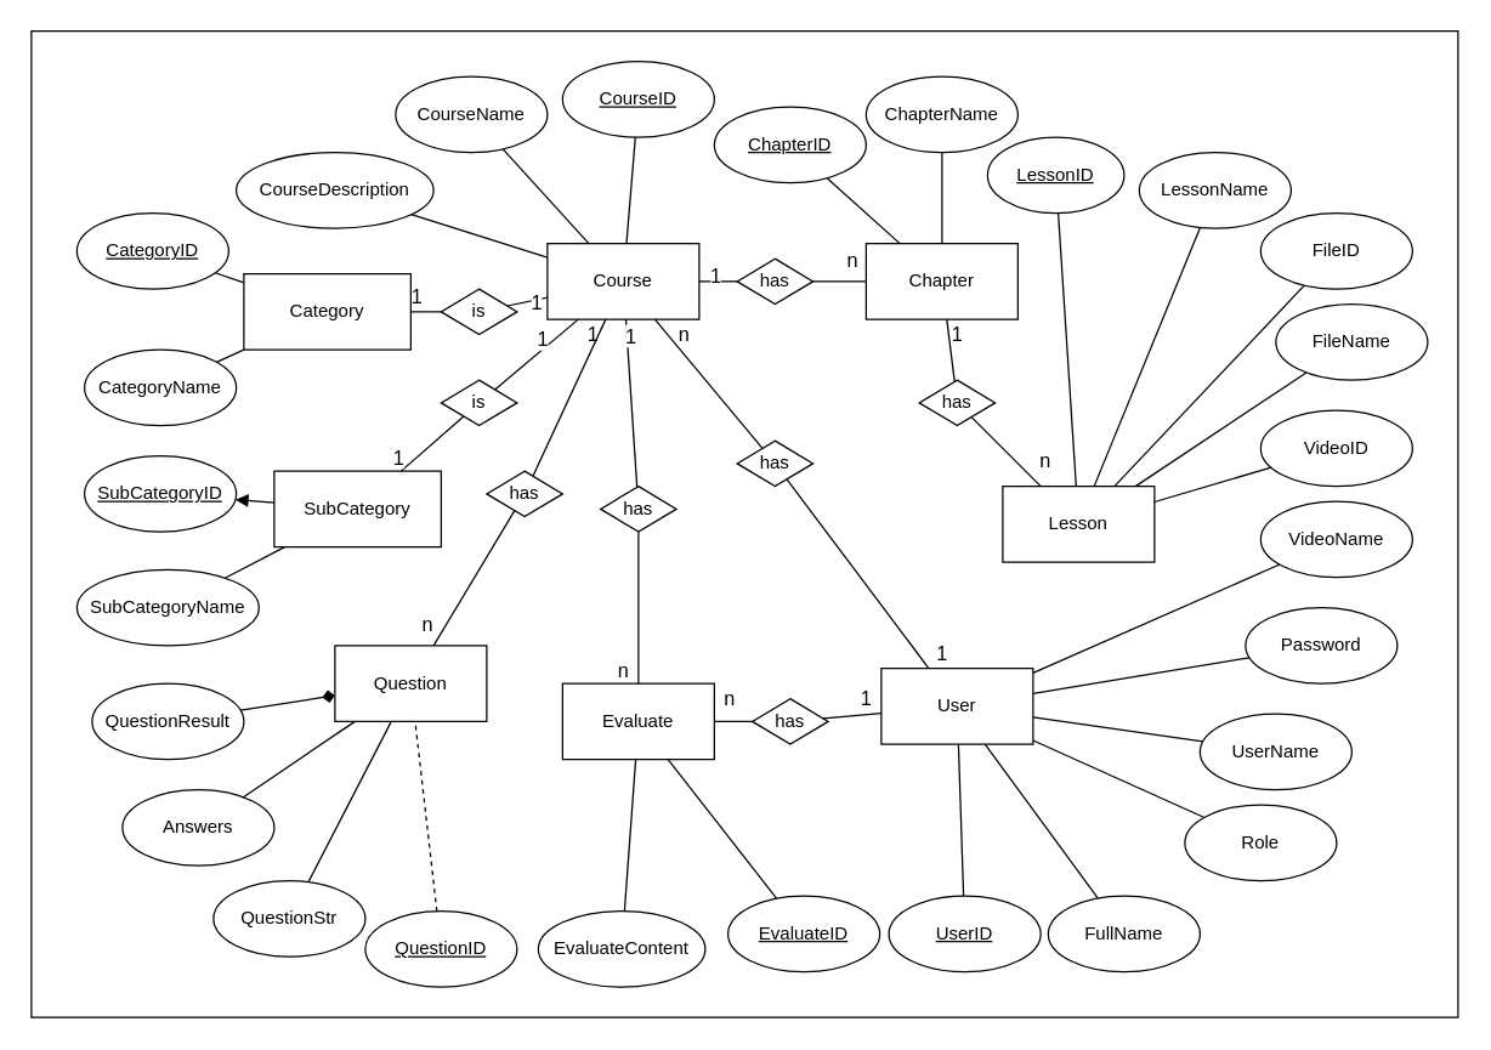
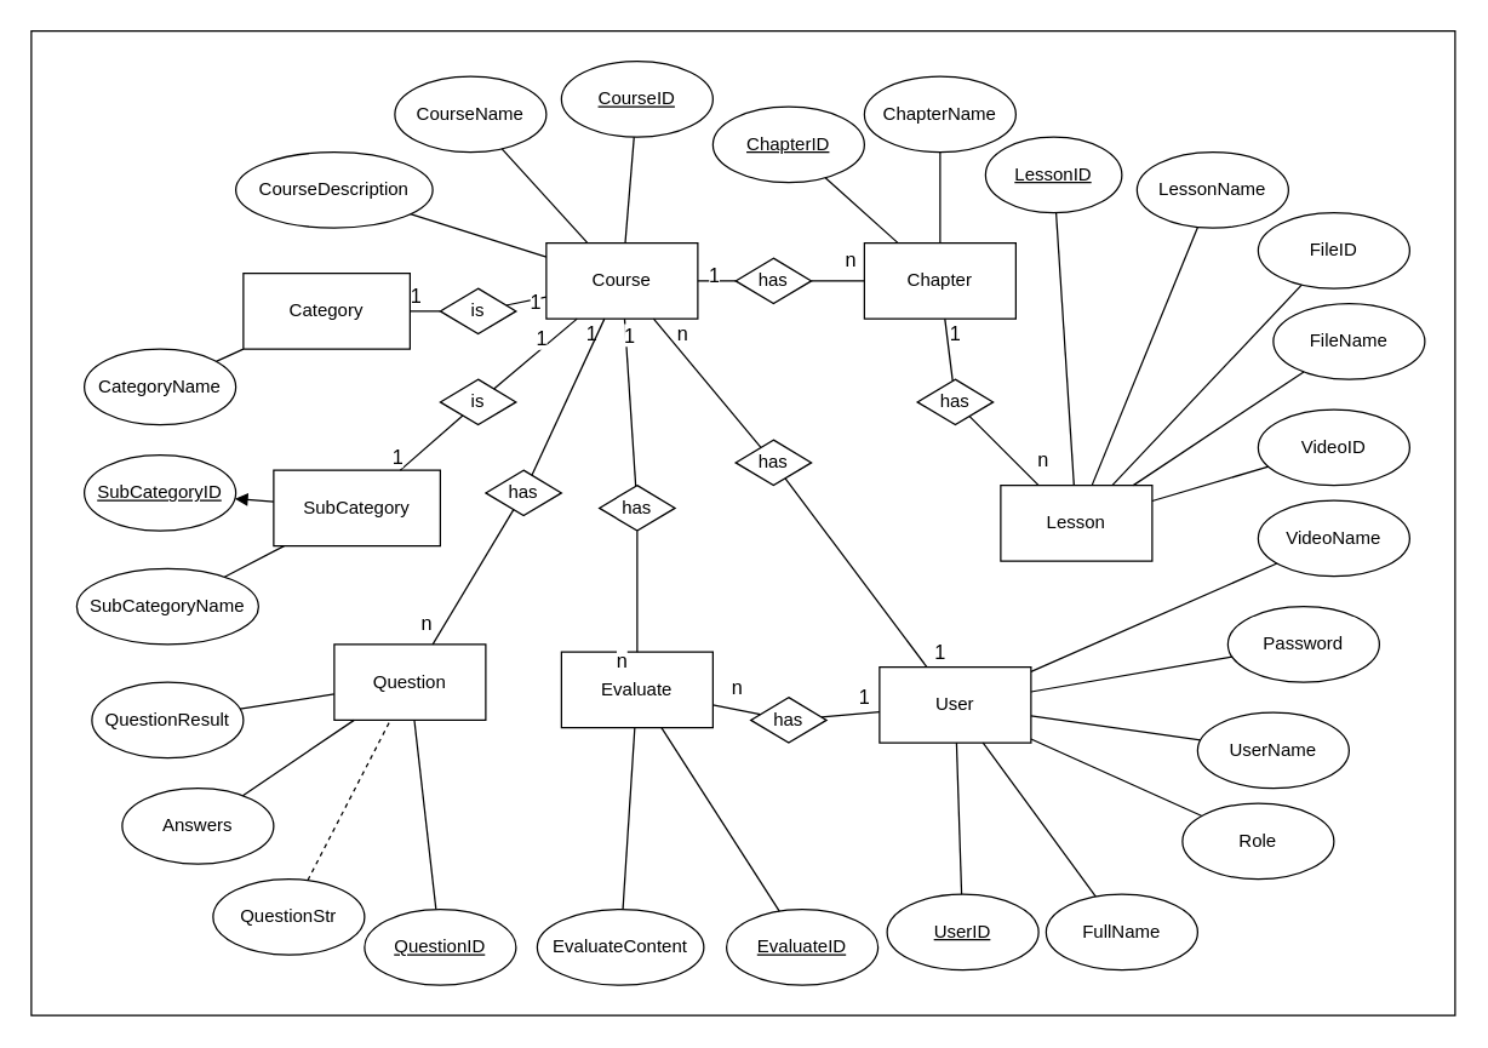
  <mxCell id="0" />
  <mxCell id="1" parent="0" />
  <mxCell id="2" value="" style="rounded=0;whiteSpace=wrap;html=1;" vertex="1" parent="1"><mxGeometry x="20" y="20" width="940" height="650" as="geometry" /></mxCell>
  <mxCell id="3" value="Course" style="rounded=0;whiteSpace=wrap;html=1;" vertex="1" parent="1"><mxGeometry x="360" y="160" width="100" height="50" as="geometry" /></mxCell>
  <mxCell id="4" value="&lt;u&gt;CourseID&lt;/u&gt;" style="ellipse;whiteSpace=wrap;html=1;" vertex="1" parent="1"><mxGeometry x="370" y="40" width="100" height="50" as="geometry" /></mxCell>
  <mxCell id="5" value="" style="endArrow=none;html=1;rounded=0;targetPerimeterSpacing=0;" edge="1" parent="1" source="3" target="4"><mxGeometry width="50" height="50" relative="1" as="geometry"><mxPoint x="540" y="320" as="sourcePoint" /><mxPoint x="590" y="270" as="targetPoint" /></mxGeometry></mxCell>
  <mxCell id="6" value="CourseName" style="ellipse;whiteSpace=wrap;html=1;" vertex="1" parent="1"><mxGeometry x="260" y="50" width="100" height="50" as="geometry" /></mxCell>
  <mxCell id="7" value="CourseDescription" style="ellipse;whiteSpace=wrap;html=1;" vertex="1" parent="1"><mxGeometry x="155" y="100" width="130" height="50" as="geometry" /></mxCell>
  <mxCell id="8" value="" style="endArrow=none;html=1;rounded=0;" edge="1" parent="1" source="3" target="6"><mxGeometry width="50" height="50" relative="1" as="geometry"><mxPoint x="428" y="210" as="sourcePoint" /><mxPoint x="422" y="140" as="targetPoint" /></mxGeometry></mxCell>
  <mxCell id="9" value="" style="endArrow=none;html=1;rounded=0;" edge="1" parent="1" source="3" target="7"><mxGeometry width="50" height="50" relative="1" as="geometry"><mxPoint x="438" y="220" as="sourcePoint" /><mxPoint x="432" y="150" as="targetPoint" /></mxGeometry></mxCell>
  <mxCell id="10" value="Category" style="rounded=0;whiteSpace=wrap;html=1;" vertex="1" parent="1"><mxGeometry x="160" y="180" width="110" height="50" as="geometry" /></mxCell>
- <mxCell id="11" value="&lt;u&gt;CategoryID&lt;/u&gt;" style="ellipse;whiteSpace=wrap;html=1;" vertex="1" parent="1"><mxGeometry x="50" y="140" width="100" height="50" as="geometry" /></mxCell>
  <mxCell id="12" value="CategoryName" style="ellipse;whiteSpace=wrap;html=1;" vertex="1" parent="1"><mxGeometry x="55" y="230" width="100" height="50" as="geometry" /></mxCell>
- <mxCell id="13" value="" style="endArrow=none;html=1;rounded=0;targetPerimeterSpacing=0;" edge="1" parent="1" source="10" target="11"><mxGeometry width="50" height="50" relative="1" as="geometry"><mxPoint x="420" y="210" as="sourcePoint" /><mxPoint x="420" y="140" as="targetPoint" /></mxGeometry></mxCell>
  <mxCell id="14" value="" style="endArrow=none;html=1;rounded=0;targetPerimeterSpacing=0;" edge="1" parent="1" source="10" target="12"><mxGeometry width="50" height="50" relative="1" as="geometry"><mxPoint x="430" y="220" as="sourcePoint" /><mxPoint x="430" y="150" as="targetPoint" /></mxGeometry></mxCell>
  <mxCell id="15" value="SubCategory" style="rounded=0;whiteSpace=wrap;html=1;" vertex="1" parent="1"><mxGeometry x="180" y="310" width="110" height="50" as="geometry" /></mxCell>
  <mxCell id="16" value="&lt;u&gt;SubCategoryID&lt;/u&gt;" style="ellipse;whiteSpace=wrap;html=1;" vertex="1" parent="1"><mxGeometry x="55" y="300" width="100" height="50" as="geometry" /></mxCell>
  <mxCell id="17" value="SubCategoryName" style="ellipse;whiteSpace=wrap;html=1;" vertex="1" parent="1"><mxGeometry x="50" y="375" width="120" height="50" as="geometry" /></mxCell>
  <mxCell id="18" value="" style="endArrow=block;html=1;rounded=0;targetPerimeterSpacing=0;" edge="1" parent="1" source="15" target="16"><mxGeometry width="50" height="50" relative="1" as="geometry"><mxPoint x="460" y="410" as="sourcePoint" /><mxPoint x="460" y="340" as="targetPoint" /></mxGeometry></mxCell>
  <mxCell id="19" value="" style="endArrow=none;html=1;rounded=0;targetPerimeterSpacing=0;" edge="1" parent="1" source="15" target="17"><mxGeometry width="50" height="50" relative="1" as="geometry"><mxPoint x="470" y="420" as="sourcePoint" /><mxPoint x="470" y="350" as="targetPoint" /></mxGeometry></mxCell>
  <mxCell id="20" value="is" style="rhombus;whiteSpace=wrap;html=1;" vertex="1" parent="1"><mxGeometry x="290" y="190" width="50" height="30" as="geometry" /></mxCell>
  <mxCell id="21" value="1" style="endArrow=none;html=1;rounded=0;targetPerimeterSpacing=0;fontSize=13;" edge="1" parent="1" source="3" target="20"><mxGeometry x="-0.382" y="2" width="50" height="50" relative="1" as="geometry"><mxPoint x="540" y="320" as="sourcePoint" /><mxPoint x="590" y="270" as="targetPoint" /><mxPoint as="offset" /></mxGeometry></mxCell>
  <mxCell id="22" value="1" style="endArrow=none;html=1;rounded=0;targetPerimeterSpacing=0;fontSize=13;" edge="1" parent="1" source="20" target="10"><mxGeometry x="0.62" y="-10" width="50" height="50" relative="1" as="geometry"><mxPoint x="540" y="320" as="sourcePoint" /><mxPoint x="590" y="270" as="targetPoint" /><mxPoint as="offset" /></mxGeometry></mxCell>
  <mxCell id="23" value="is" style="rhombus;whiteSpace=wrap;html=1;" vertex="1" parent="1"><mxGeometry x="290" y="250" width="50" height="30" as="geometry" /></mxCell>
  <mxCell id="24" value="1" style="endArrow=none;html=1;rounded=0;targetPerimeterSpacing=0;fontSize=13;" edge="1" parent="1" source="3" target="23"><mxGeometry x="-1" y="14" width="50" height="50" relative="1" as="geometry"><mxPoint x="470" y="235" as="sourcePoint" /><mxPoint x="514" y="235" as="targetPoint" /><mxPoint x="1" y="-1" as="offset" /></mxGeometry></mxCell>
  <mxCell id="25" value="1" style="endArrow=none;html=1;rounded=0;targetPerimeterSpacing=0;fontSize=13;" edge="1" parent="1" source="15" target="23"><mxGeometry x="-0.812" y="8" width="50" height="50" relative="1" as="geometry"><mxPoint x="480" y="245" as="sourcePoint" /><mxPoint x="524" y="245" as="targetPoint" /><mxPoint as="offset" /></mxGeometry></mxCell>
  <mxCell id="26" value="Lesson" style="rounded=0;whiteSpace=wrap;html=1;" vertex="1" parent="1"><mxGeometry x="660" y="320" width="100" height="50" as="geometry" /></mxCell>
  <mxCell id="27" value="Chapter" style="rounded=0;whiteSpace=wrap;html=1;" vertex="1" parent="1"><mxGeometry x="570" y="160" width="100" height="50" as="geometry" /></mxCell>
  <mxCell id="28" value="Question" style="rounded=0;whiteSpace=wrap;html=1;" vertex="1" parent="1"><mxGeometry x="220" y="425" width="100" height="50" as="geometry" /></mxCell>
- <mxCell id="29" value="Evaluate" style="rounded=0;whiteSpace=wrap;html=1;" vertex="1" parent="1"><mxGeometry x="370" y="450" width="100" height="50" as="geometry" /></mxCell>
+ <mxCell id="29" value="Evaluate" style="rounded=0;whiteSpace=wrap;html=1;" vertex="1" parent="1"><mxGeometry x="370" y="430" width="100" height="50" as="geometry" /></mxCell>
  <mxCell id="30" value="User" style="rounded=0;whiteSpace=wrap;html=1;" vertex="1" parent="1"><mxGeometry x="580" y="440" width="100" height="50" as="geometry" /></mxCell>
  <mxCell id="31" value="&lt;u&gt;UserID&lt;/u&gt;" style="ellipse;whiteSpace=wrap;html=1;" vertex="1" parent="1"><mxGeometry x="585" y="590" width="100" height="50" as="geometry" /></mxCell>
  <mxCell id="32" value="UserName" style="ellipse;whiteSpace=wrap;html=1;" vertex="1" parent="1"><mxGeometry x="790" y="470" width="100" height="50" as="geometry" /></mxCell>
- <mxCell id="33" value="Password" style="ellipse;whiteSpace=wrap;html=1;" vertex="1" parent="1"><mxGeometry x="820" y="400" width="100" height="50" as="geometry" /></mxCell>
+ <mxCell id="33" value="Password" style="ellipse;whiteSpace=wrap;html=1;" vertex="1" parent="1"><mxGeometry x="810" y="400" width="100" height="50" as="geometry" /></mxCell>
  <mxCell id="34" value="" style="endArrow=none;html=1;rounded=0;targetPerimeterSpacing=0;" edge="1" parent="1" source="30" target="31"><mxGeometry width="50" height="50" relative="1" as="geometry"><mxPoint x="540" y="320" as="sourcePoint" /><mxPoint x="590" y="270" as="targetPoint" /></mxGeometry></mxCell>
  <mxCell id="35" value="" style="endArrow=none;html=1;rounded=0;targetPerimeterSpacing=0;" edge="1" parent="1" source="30" target="85"><mxGeometry width="50" height="50" relative="1" as="geometry"><mxPoint x="645" y="210" as="sourcePoint" /><mxPoint x="592" y="157" as="targetPoint" /></mxGeometry></mxCell>
  <mxCell id="36" value="" style="endArrow=none;html=1;rounded=0;targetPerimeterSpacing=0;" edge="1" parent="1" source="30" target="86"><mxGeometry width="50" height="50" relative="1" as="geometry"><mxPoint x="655" y="220" as="sourcePoint" /><mxPoint x="602" y="167" as="targetPoint" /></mxGeometry></mxCell>
  <mxCell id="37" value="" style="endArrow=none;html=1;rounded=0;targetPerimeterSpacing=0;" edge="1" parent="1" source="30" target="32"><mxGeometry width="50" height="50" relative="1" as="geometry"><mxPoint x="720" y="210" as="sourcePoint" /><mxPoint x="755" y="193" as="targetPoint" /></mxGeometry></mxCell>
  <mxCell id="38" value="" style="endArrow=none;html=1;rounded=0;targetPerimeterSpacing=0;" edge="1" parent="1" source="30" target="33"><mxGeometry width="50" height="50" relative="1" as="geometry"><mxPoint x="720" y="238" as="sourcePoint" /><mxPoint x="790" y="242" as="targetPoint" /></mxGeometry></mxCell>
  <mxCell id="39" value="&lt;u&gt;LessonID&lt;/u&gt;" style="ellipse;whiteSpace=wrap;html=1;" vertex="1" parent="1"><mxGeometry x="650" y="90" width="90" height="50" as="geometry" /></mxCell>
  <mxCell id="40" value="LessonName" style="ellipse;whiteSpace=wrap;html=1;" vertex="1" parent="1"><mxGeometry x="750" y="100" width="100" height="50" as="geometry" /></mxCell>
  <mxCell id="41" value="&lt;u&gt;ChapterID&lt;/u&gt;" style="ellipse;whiteSpace=wrap;html=1;" vertex="1" parent="1"><mxGeometry x="470" y="70" width="100" height="50" as="geometry" /></mxCell>
  <mxCell id="42" value="ChapterName" style="ellipse;whiteSpace=wrap;html=1;" vertex="1" parent="1"><mxGeometry x="570" y="50" width="100" height="50" as="geometry" /></mxCell>
  <mxCell id="43" value="" style="endArrow=none;html=1;rounded=0;targetPerimeterSpacing=0;" edge="1" parent="1" source="41" target="27"><mxGeometry width="50" height="50" relative="1" as="geometry"><mxPoint x="540" y="320" as="sourcePoint" /><mxPoint x="590" y="270" as="targetPoint" /></mxGeometry></mxCell>
  <mxCell id="44" value="" style="endArrow=none;html=1;rounded=0;targetPerimeterSpacing=0;" edge="1" parent="1" source="42" target="27"><mxGeometry width="50" height="50" relative="1" as="geometry"><mxPoint x="760" y="392" as="sourcePoint" /><mxPoint x="710" y="388" as="targetPoint" /></mxGeometry></mxCell>
  <mxCell id="45" value="" style="endArrow=none;html=1;rounded=0;targetPerimeterSpacing=0;" edge="1" parent="1" source="39" target="26"><mxGeometry width="50" height="50" relative="1" as="geometry"><mxPoint x="802" y="449" as="sourcePoint" /><mxPoint x="710" y="407" as="targetPoint" /></mxGeometry></mxCell>
  <mxCell id="46" value="" style="endArrow=none;html=1;rounded=0;targetPerimeterSpacing=0;" edge="1" parent="1" source="40" target="26"><mxGeometry width="50" height="50" relative="1" as="geometry"><mxPoint x="724" y="515" as="sourcePoint" /><mxPoint x="680" y="506" as="targetPoint" /></mxGeometry></mxCell>
  <mxCell id="47" value="FileName" style="ellipse;whiteSpace=wrap;html=1;" vertex="1" parent="1"><mxGeometry x="840" y="200" width="100" height="50" as="geometry" /></mxCell>
  <mxCell id="48" value="VideoName" style="ellipse;whiteSpace=wrap;html=1;" vertex="1" parent="1"><mxGeometry x="830" y="330" width="100" height="50" as="geometry" /></mxCell>
  <mxCell id="49" value="FileID" style="ellipse;whiteSpace=wrap;html=1;" vertex="1" parent="1"><mxGeometry x="830" y="140" width="100" height="50" as="geometry" /></mxCell>
  <mxCell id="50" value="VideoID" style="ellipse;whiteSpace=wrap;html=1;" vertex="1" parent="1"><mxGeometry x="830" y="270" width="100" height="50" as="geometry" /></mxCell>
  <mxCell id="51" value="" style="endArrow=none;html=1;rounded=0;targetPerimeterSpacing=0;" edge="1" parent="1" source="49" target="26"><mxGeometry width="50" height="50" relative="1" as="geometry"><mxPoint x="851" y="511" as="sourcePoint" /><mxPoint x="680" y="499" as="targetPoint" /></mxGeometry></mxCell>
  <mxCell id="52" value="&lt;u&gt;QuestionID&lt;/u&gt;" style="ellipse;whiteSpace=wrap;html=1;" vertex="1" parent="1"><mxGeometry x="240" y="600" width="100" height="50" as="geometry" /></mxCell>
  <mxCell id="53" value="QuestionStr" style="ellipse;whiteSpace=wrap;html=1;" vertex="1" parent="1"><mxGeometry x="140" y="580" width="100" height="50" as="geometry" /></mxCell>
  <mxCell id="54" value="Answers" style="ellipse;whiteSpace=wrap;html=1;" vertex="1" parent="1"><mxGeometry x="80" y="520" width="100" height="50" as="geometry" /></mxCell>
  <mxCell id="55" value="QuestionResult" style="ellipse;whiteSpace=wrap;html=1;" vertex="1" parent="1"><mxGeometry x="60" y="450" width="100" height="50" as="geometry" /></mxCell>
- <mxCell id="56" value="" style="endArrow=none;html=1;rounded=0;targetPerimeterSpacing=0;dashed=1;" edge="1" parent="1" source="52" target="28"><mxGeometry width="50" height="50" relative="1" as="geometry"><mxPoint x="860" y="620" as="sourcePoint" /><mxPoint x="860" y="520" as="targetPoint" /></mxGeometry></mxCell>
- <mxCell id="57" value="" style="endArrow=none;html=1;rounded=0;targetPerimeterSpacing=0;" edge="1" parent="1" source="53" target="28"><mxGeometry width="50" height="50" relative="1" as="geometry"><mxPoint x="791" y="692" as="sourcePoint" /><mxPoint x="671" y="550" as="targetPoint" /></mxGeometry></mxCell>
+ <mxCell id="56" value="" style="endArrow=none;html=1;rounded=0;targetPerimeterSpacing=0;" edge="1" parent="1" source="52" target="28"><mxGeometry width="50" height="50" relative="1" as="geometry"><mxPoint x="860" y="620" as="sourcePoint" /><mxPoint x="860" y="520" as="targetPoint" /></mxGeometry></mxCell>
+ <mxCell id="57" value="" style="endArrow=none;html=1;rounded=0;targetPerimeterSpacing=0;dashed=1;" edge="1" parent="1" source="53" target="28"><mxGeometry width="50" height="50" relative="1" as="geometry"><mxPoint x="791" y="692" as="sourcePoint" /><mxPoint x="671" y="550" as="targetPoint" /></mxGeometry></mxCell>
  <mxCell id="58" value="" style="endArrow=none;html=1;rounded=0;targetPerimeterSpacing=0;" edge="1" parent="1" source="54" target="28"><mxGeometry width="50" height="50" relative="1" as="geometry"><mxPoint x="685" y="690" as="sourcePoint" /><mxPoint x="655" y="550" as="targetPoint" /></mxGeometry></mxCell>
- <mxCell id="59" value="" style="endArrow=diamond;html=1;rounded=0;targetPerimeterSpacing=0;" edge="1" parent="1" source="55" target="28"><mxGeometry width="50" height="50" relative="1" as="geometry"><mxPoint x="597" y="700" as="sourcePoint" /><mxPoint x="643" y="550" as="targetPoint" /></mxGeometry></mxCell>
- <mxCell id="60" value="&lt;u&gt;EvaluateID&lt;/u&gt;" style="ellipse;whiteSpace=wrap;html=1;" vertex="1" parent="1"><mxGeometry x="479" y="590" width="100" height="50" as="geometry" /></mxCell>
+ <mxCell id="59" value="" style="endArrow=none;html=1;rounded=0;targetPerimeterSpacing=0;" edge="1" parent="1" source="55" target="28"><mxGeometry width="50" height="50" relative="1" as="geometry"><mxPoint x="597" y="700" as="sourcePoint" /><mxPoint x="643" y="550" as="targetPoint" /></mxGeometry></mxCell>
+ <mxCell id="60" value="&lt;u&gt;EvaluateID&lt;/u&gt;" style="ellipse;whiteSpace=wrap;html=1;" vertex="1" parent="1"><mxGeometry x="479" y="600" width="100" height="50" as="geometry" /></mxCell>
  <mxCell id="61" value="EvaluateContent" style="ellipse;whiteSpace=wrap;html=1;" vertex="1" parent="1"><mxGeometry x="354" y="600" width="110" height="50" as="geometry" /></mxCell>
  <mxCell id="62" value="" style="endArrow=none;html=1;rounded=0;targetPerimeterSpacing=0;" edge="1" parent="1" source="60" target="29"><mxGeometry width="50" height="50" relative="1" as="geometry"><mxPoint x="499" y="712" as="sourcePoint" /><mxPoint x="630" y="550" as="targetPoint" /></mxGeometry></mxCell>
  <mxCell id="63" value="" style="endArrow=none;html=1;rounded=0;targetPerimeterSpacing=0;" edge="1" parent="1" source="61" target="29"><mxGeometry width="50" height="50" relative="1" as="geometry"><mxPoint x="425" y="620" as="sourcePoint" /><mxPoint x="410" y="540" as="targetPoint" /></mxGeometry></mxCell>
  <mxCell id="64" value="has" style="rhombus;whiteSpace=wrap;html=1;" vertex="1" parent="1"><mxGeometry x="395" y="320" width="50" height="30" as="geometry" /></mxCell>
  <mxCell id="65" value="" style="endArrow=none;html=1;rounded=0;targetPerimeterSpacing=0;fontSize=13;" edge="1" parent="1" source="3" target="64"><mxGeometry width="50" height="50" relative="1" as="geometry"><mxPoint x="409" y="220" as="sourcePoint" /><mxPoint x="370" y="303" as="targetPoint" /></mxGeometry></mxCell>
  <mxCell id="66" value="&lt;font style=&quot;font-size: 13px;&quot;&gt;1&lt;/font&gt;" style="edgeLabel;html=1;align=center;verticalAlign=middle;resizable=0;points=[];" vertex="1" connectable="0" parent="65"><mxGeometry x="-0.428" y="-3" relative="1" as="geometry"><mxPoint x="4" y="-22" as="offset" /></mxGeometry></mxCell>
  <mxCell id="67" value="" style="endArrow=none;html=1;rounded=0;targetPerimeterSpacing=0;fontSize=13;" edge="1" parent="1" source="64" target="29"><mxGeometry width="50" height="50" relative="1" as="geometry"><mxPoint x="440" y="340" as="sourcePoint" /><mxPoint x="380" y="313" as="targetPoint" /></mxGeometry></mxCell>
  <mxCell id="68" value="n" style="edgeLabel;html=1;align=center;verticalAlign=middle;resizable=0;points=[];fontSize=13;" vertex="1" connectable="0" parent="67"><mxGeometry x="-0.514" relative="1" as="geometry"><mxPoint x="-11" y="66" as="offset" /></mxGeometry></mxCell>
  <mxCell id="69" value="has" style="rhombus;whiteSpace=wrap;html=1;" vertex="1" parent="1"><mxGeometry x="320" y="310" width="50" height="30" as="geometry" /></mxCell>
  <mxCell id="70" value="" style="endArrow=none;html=1;rounded=0;targetPerimeterSpacing=0;" edge="1" parent="1" source="3" target="69"><mxGeometry width="50" height="50" relative="1" as="geometry"><mxPoint x="424" y="220" as="sourcePoint" /><mxPoint x="443" y="331" as="targetPoint" /></mxGeometry></mxCell>
  <mxCell id="71" value="1" style="edgeLabel;html=1;align=center;verticalAlign=middle;resizable=0;points=[];fontSize=13;" vertex="1" connectable="0" parent="70"><mxGeometry x="-0.287" y="-1" relative="1" as="geometry"><mxPoint x="-24" y="-24" as="offset" /></mxGeometry></mxCell>
  <mxCell id="72" value="" style="endArrow=none;html=1;rounded=0;targetPerimeterSpacing=0;" edge="1" parent="1" source="28" target="69"><mxGeometry width="50" height="50" relative="1" as="geometry"><mxPoint x="434" y="230" as="sourcePoint" /><mxPoint x="453" y="341" as="targetPoint" /></mxGeometry></mxCell>
  <mxCell id="73" value="n" style="edgeLabel;html=1;align=center;verticalAlign=middle;resizable=0;points=[];fontSize=13;" vertex="1" connectable="0" parent="72"><mxGeometry x="-0.532" y="-2" relative="1" as="geometry"><mxPoint x="-19" y="5" as="offset" /></mxGeometry></mxCell>
  <mxCell id="74" value="has" style="rhombus;whiteSpace=wrap;html=1;" vertex="1" parent="1"><mxGeometry x="485" y="290" width="50" height="30" as="geometry" /></mxCell>
  <mxCell id="75" value="1" style="endArrow=none;html=1;rounded=0;targetPerimeterSpacing=0;fontSize=13;" edge="1" parent="1" source="74" target="30"><mxGeometry x="0.965" y="13" width="50" height="50" relative="1" as="geometry"><mxPoint x="580" y="190" as="sourcePoint" /><mxPoint x="590" y="260" as="targetPoint" /><mxPoint as="offset" /></mxGeometry></mxCell>
  <mxCell id="76" value="n" style="endArrow=none;html=1;rounded=0;targetPerimeterSpacing=0;fontSize=13;" edge="1" parent="1" source="3" target="74"><mxGeometry x="-0.639" y="8" width="50" height="50" relative="1" as="geometry"><mxPoint x="612" y="203" as="sourcePoint" /><mxPoint x="680" y="199" as="targetPoint" /><mxPoint as="offset" /></mxGeometry></mxCell>
  <mxCell id="77" value="has" style="rhombus;whiteSpace=wrap;html=1;" vertex="1" parent="1"><mxGeometry x="485" y="170" width="50" height="30" as="geometry" /></mxCell>
  <mxCell id="78" value="has" style="rhombus;whiteSpace=wrap;html=1;" vertex="1" parent="1"><mxGeometry x="605" y="250" width="50" height="30" as="geometry" /></mxCell>
  <mxCell id="79" value="" style="endArrow=none;html=1;rounded=0;targetPerimeterSpacing=0;" edge="1" parent="1" source="3" target="77"><mxGeometry width="50" height="50" relative="1" as="geometry"><mxPoint x="441" y="220" as="sourcePoint" /><mxPoint x="547" y="345" as="targetPoint" /></mxGeometry></mxCell>
  <mxCell id="80" value="1" style="edgeLabel;html=1;align=center;verticalAlign=middle;resizable=0;points=[];fontSize=13;" vertex="1" connectable="0" parent="79"><mxGeometry x="0.632" y="3" relative="1" as="geometry"><mxPoint x="-10" y="-2" as="offset" /></mxGeometry></mxCell>
  <mxCell id="81" value="" style="endArrow=none;html=1;rounded=0;targetPerimeterSpacing=0;" edge="1" parent="1" source="27" target="77"><mxGeometry width="50" height="50" relative="1" as="geometry"><mxPoint x="470" y="219" as="sourcePoint" /><mxPoint x="591" y="278" as="targetPoint" /></mxGeometry></mxCell>
  <mxCell id="82" value="n" style="edgeLabel;html=1;align=center;verticalAlign=middle;resizable=0;points=[];fontSize=13;" vertex="1" connectable="0" parent="81"><mxGeometry x="-0.614" relative="1" as="geometry"><mxPoint x="-3" y="-15" as="offset" /></mxGeometry></mxCell>
  <mxCell id="83" value="1" style="endArrow=none;html=1;rounded=0;targetPerimeterSpacing=0;fontSize=13;" edge="1" parent="1" source="27" target="78"><mxGeometry x="-0.479" y="6" width="50" height="50" relative="1" as="geometry"><mxPoint x="770" y="300" as="sourcePoint" /><mxPoint x="627" y="287" as="targetPoint" /><mxPoint as="offset" /></mxGeometry></mxCell>
  <mxCell id="84" value="n" style="endArrow=none;html=1;rounded=0;targetPerimeterSpacing=0;fontSize=13;" edge="1" parent="1" source="78" target="26"><mxGeometry x="0.693" y="14" width="50" height="50" relative="1" as="geometry"><mxPoint x="813" y="330" as="sourcePoint" /><mxPoint x="804" y="362" as="targetPoint" /><mxPoint as="offset" /></mxGeometry></mxCell>
  <mxCell id="85" value="FullName" style="ellipse;whiteSpace=wrap;html=1;" vertex="1" parent="1"><mxGeometry x="690" y="590" width="100" height="50" as="geometry" /></mxCell>
  <mxCell id="86" value="Role" style="ellipse;whiteSpace=wrap;html=1;" vertex="1" parent="1"><mxGeometry x="780" y="530" width="100" height="50" as="geometry" /></mxCell>
  <mxCell id="87" value="" style="endArrow=none;html=1;rounded=0;targetPerimeterSpacing=0;" edge="1" parent="1" source="50" target="26"><mxGeometry width="50" height="50" relative="1" as="geometry"><mxPoint x="914" y="134" as="sourcePoint" /><mxPoint x="860" y="145" as="targetPoint" /></mxGeometry></mxCell>
  <mxCell id="88" value="" style="endArrow=none;html=1;rounded=0;targetPerimeterSpacing=0;" edge="1" parent="1" source="47" target="26"><mxGeometry width="50" height="50" relative="1" as="geometry"><mxPoint x="906" y="183" as="sourcePoint" /><mxPoint x="860" y="169" as="targetPoint" /></mxGeometry></mxCell>
  <mxCell id="89" value="" style="endArrow=none;html=1;rounded=0;targetPerimeterSpacing=0;" edge="1" parent="1" source="48" target="30"><mxGeometry width="50" height="50" relative="1" as="geometry"><mxPoint x="916" y="193" as="sourcePoint" /><mxPoint x="870" y="179" as="targetPoint" /></mxGeometry></mxCell>
  <mxCell id="90" value="has" style="rhombus;whiteSpace=wrap;html=1;" vertex="1" parent="1"><mxGeometry x="495" y="460" width="50" height="30" as="geometry" /></mxCell>
  <mxCell id="91" value="n" style="endArrow=none;html=1;rounded=0;targetPerimeterSpacing=0;fontSize=13;" edge="1" parent="1" source="90" target="29"><mxGeometry x="0.2" y="-15" width="50" height="50" relative="1" as="geometry"><mxPoint x="641" y="555" as="sourcePoint" /><mxPoint x="591" y="520" as="targetPoint" /><mxPoint as="offset" /></mxGeometry></mxCell>
  <mxCell id="92" value="1" style="endArrow=none;html=1;rounded=0;targetPerimeterSpacing=0;fontSize=13;" edge="1" parent="1" source="30" target="90"><mxGeometry x="-0.527" y="-10" width="50" height="50" relative="1" as="geometry"><mxPoint x="651" y="565" as="sourcePoint" /><mxPoint x="601" y="530" as="targetPoint" /><mxPoint as="offset" /></mxGeometry></mxCell>
